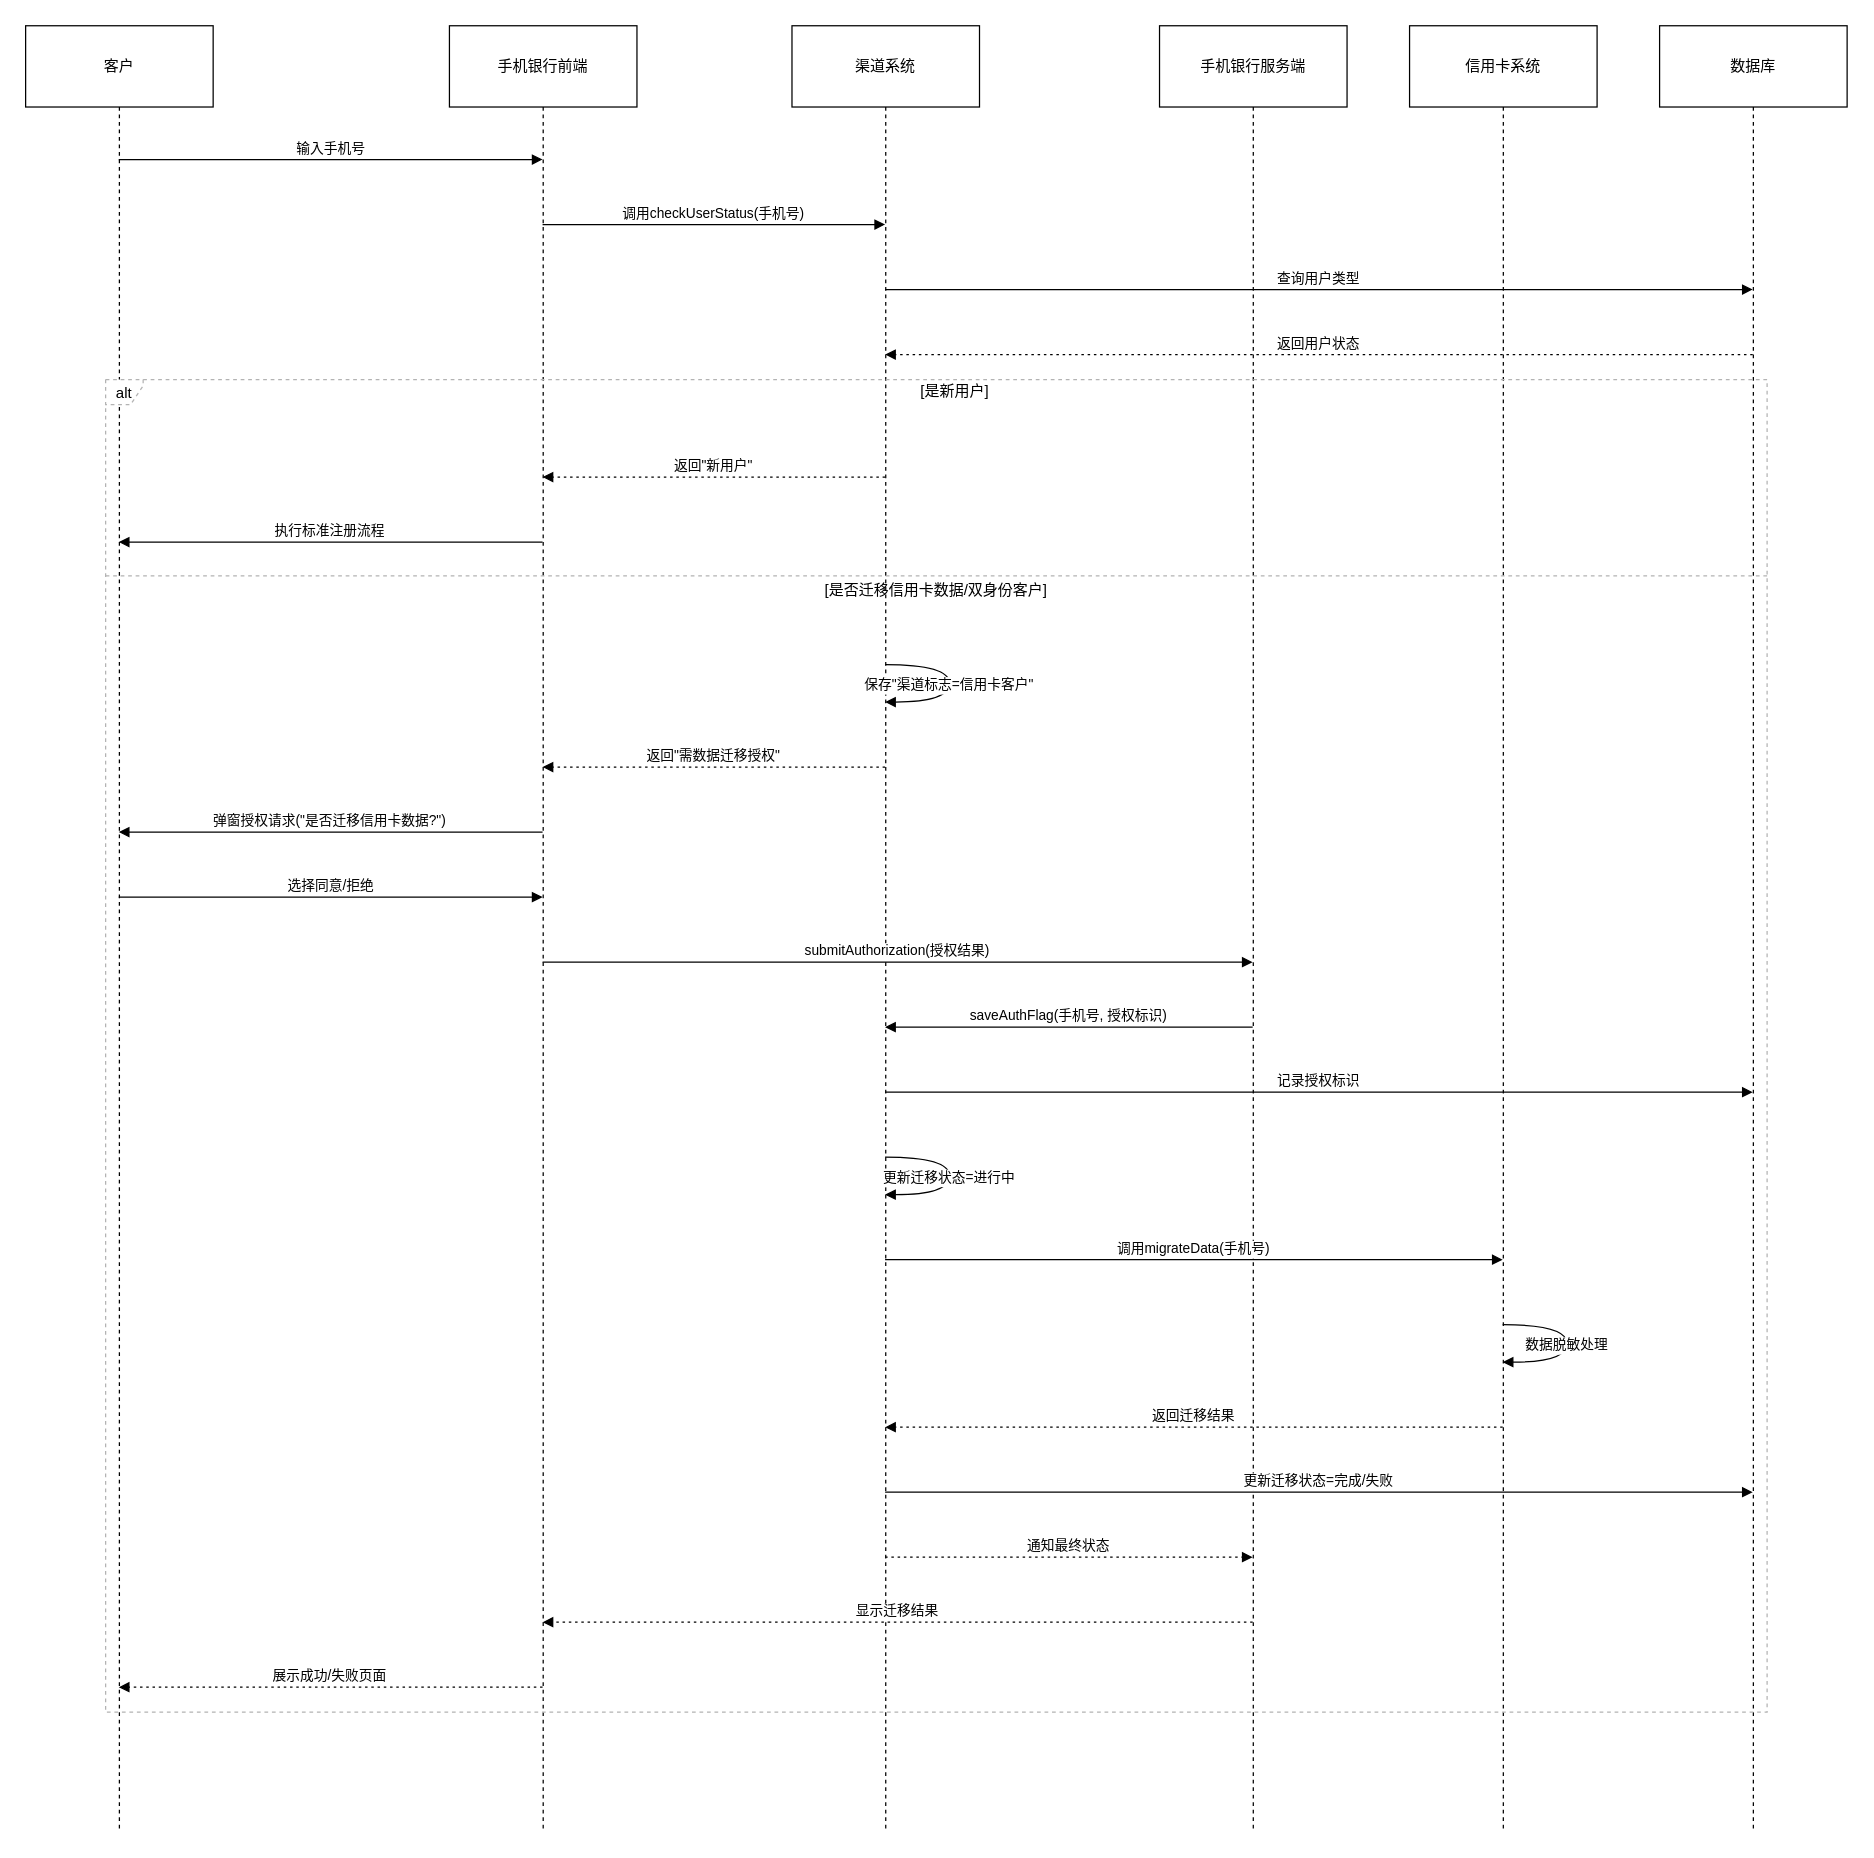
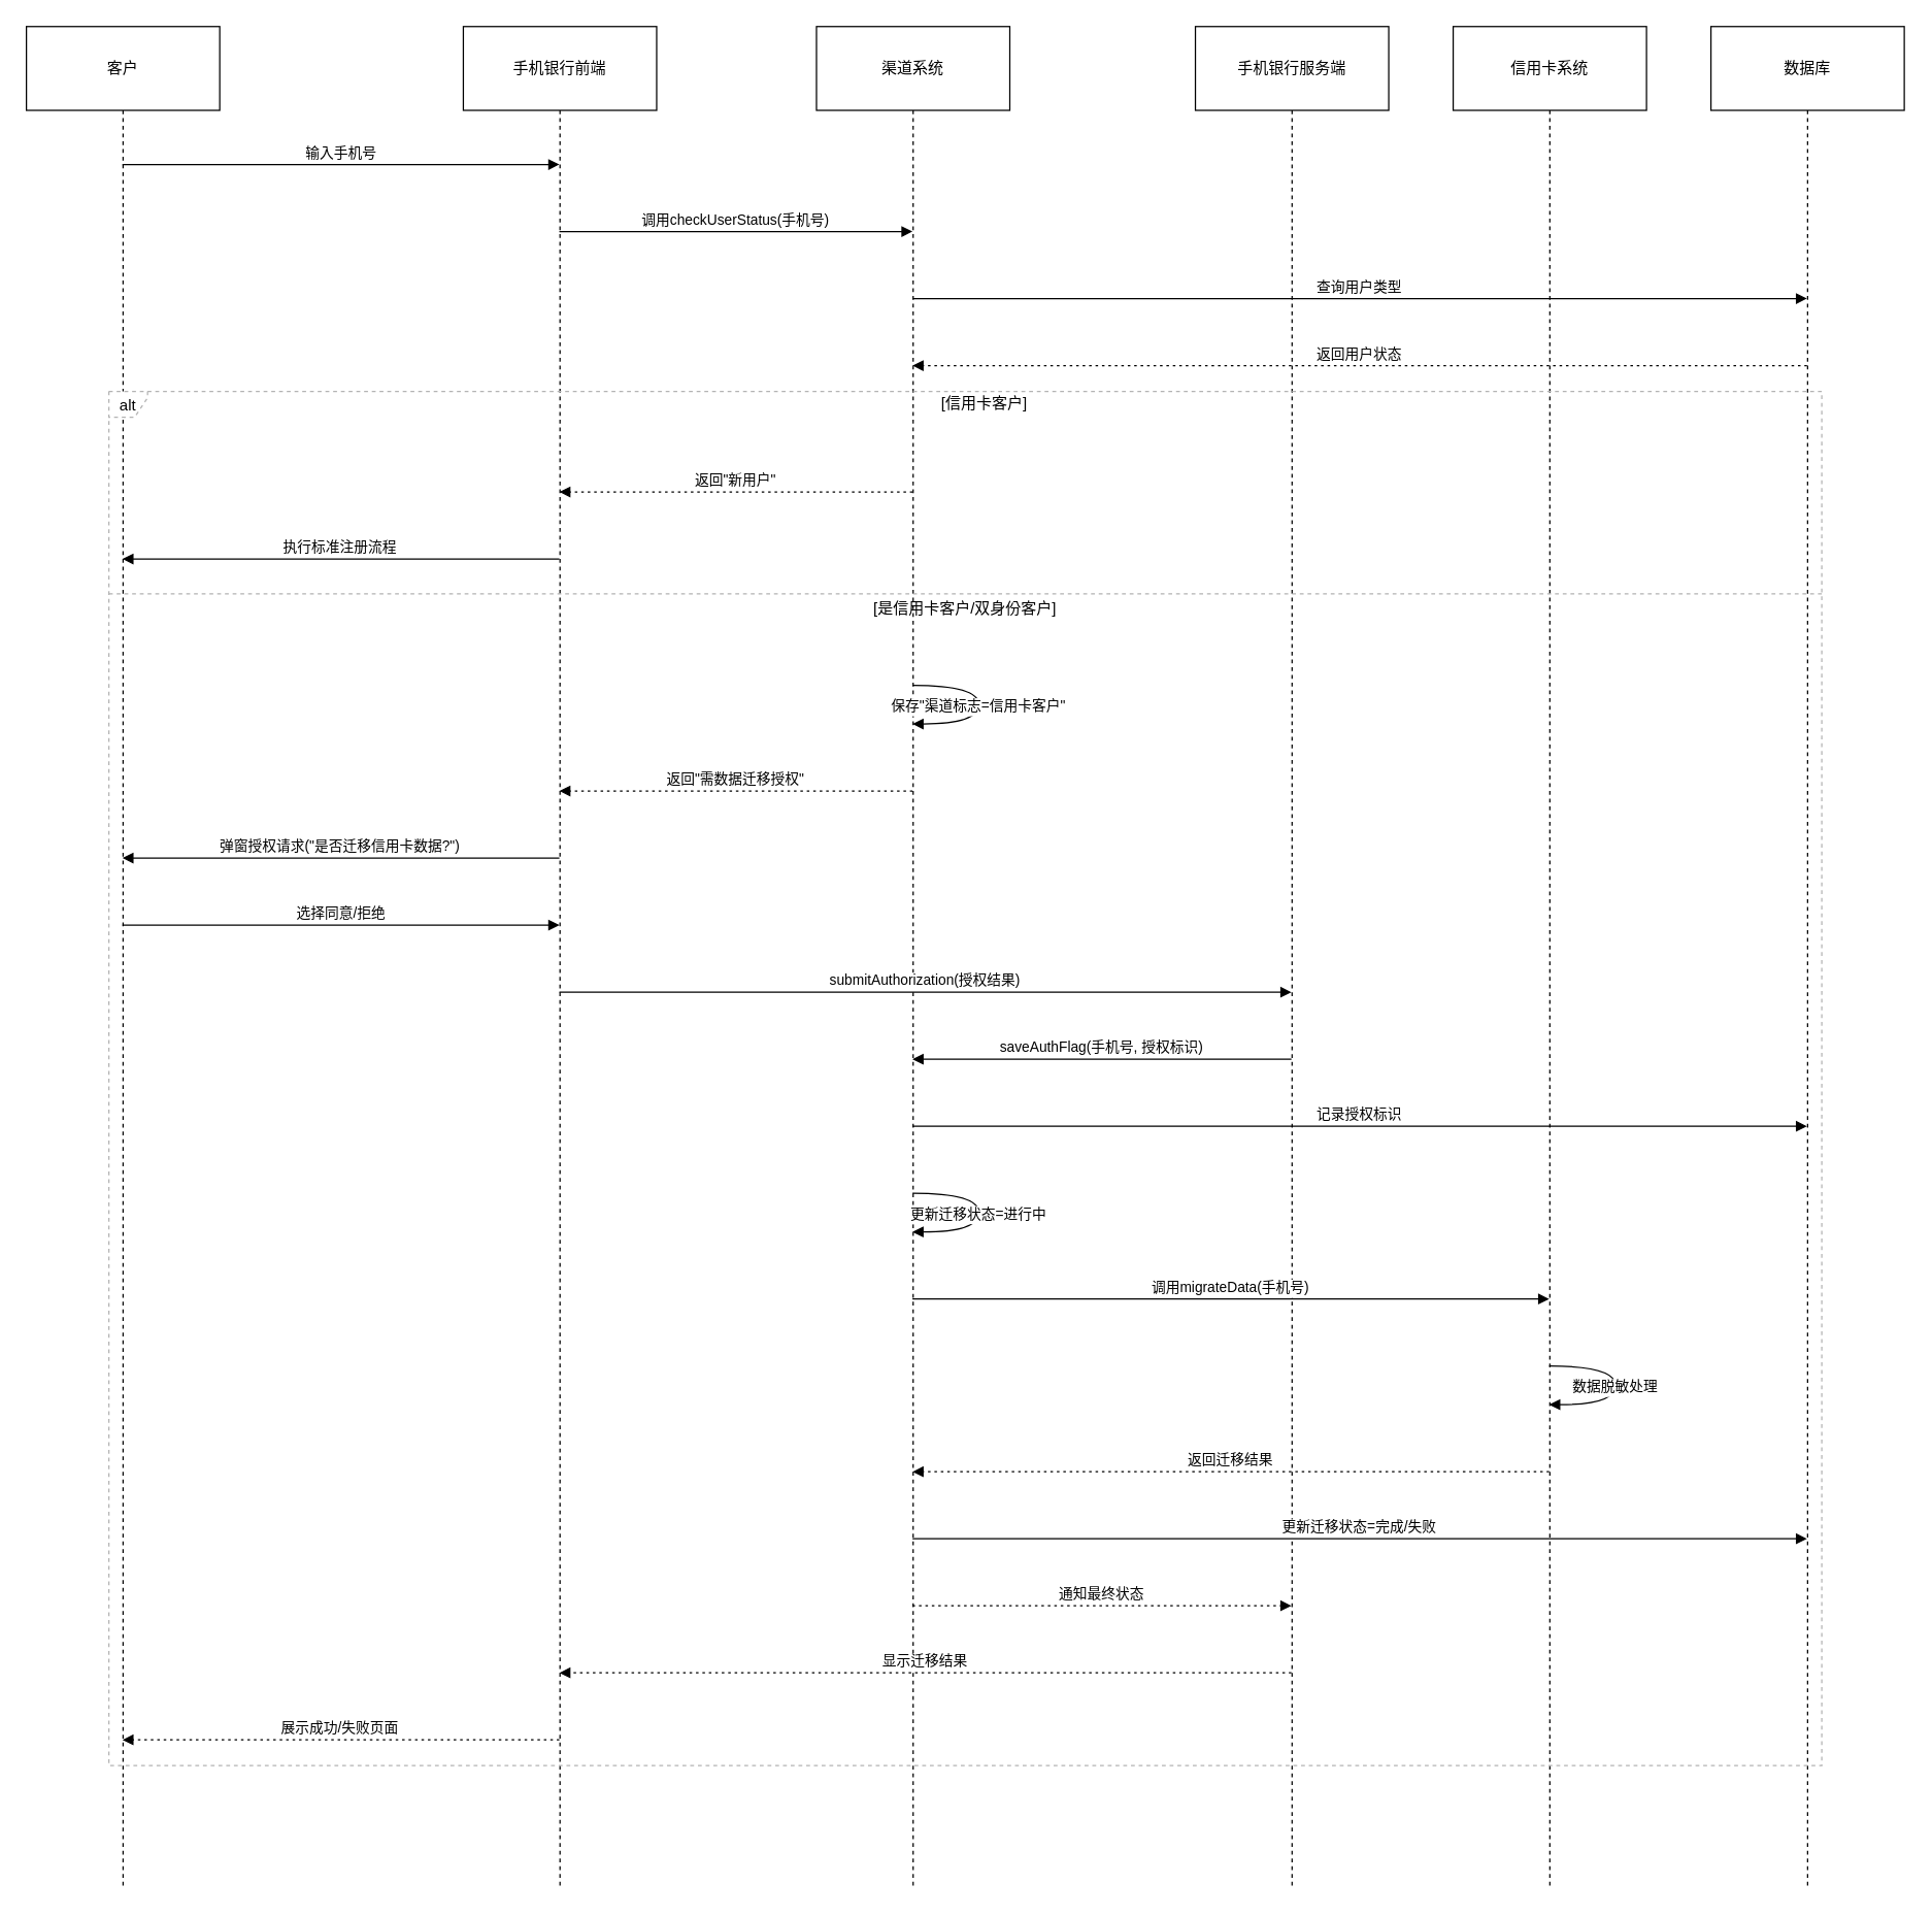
  <mxCell id="0" />
  <mxCell id="1" parent="0" />
  <mxCell id="2" value="客户" style="shape=umlLifeline;perimeter=lifelinePerimeter;whiteSpace=wrap;container=1;dropTarget=0;collapsible=0;recursiveResize=0;outlineConnect=0;portConstraint=eastwest;newEdgeStyle={&quot;edgeStyle&quot;:&quot;elbowEdgeStyle&quot;,&quot;elbow&quot;:&quot;vertical&quot;,&quot;curved&quot;:0,&quot;rounded&quot;:0};size=65;" vertex="1" parent="1"><mxGeometry x="20" y="20" width="150" height="1444" as="geometry" /></mxCell>
  <mxCell id="3" value="手机银行前端" style="shape=umlLifeline;perimeter=lifelinePerimeter;whiteSpace=wrap;container=1;dropTarget=0;collapsible=0;recursiveResize=0;outlineConnect=0;portConstraint=eastwest;newEdgeStyle={&quot;edgeStyle&quot;:&quot;elbowEdgeStyle&quot;,&quot;elbow&quot;:&quot;vertical&quot;,&quot;curved&quot;:0,&quot;rounded&quot;:0};size=65;" vertex="1" parent="1"><mxGeometry x="359" y="20" width="150" height="1444" as="geometry" /></mxCell>
  <mxCell id="4" value="渠道系统" style="shape=umlLifeline;perimeter=lifelinePerimeter;whiteSpace=wrap;container=1;dropTarget=0;collapsible=0;recursiveResize=0;outlineConnect=0;portConstraint=eastwest;newEdgeStyle={&quot;edgeStyle&quot;:&quot;elbowEdgeStyle&quot;,&quot;elbow&quot;:&quot;vertical&quot;,&quot;curved&quot;:0,&quot;rounded&quot;:0};size=65;" vertex="1" parent="1"><mxGeometry x="633" y="20" width="150" height="1444" as="geometry" /></mxCell>
  <mxCell id="5" value="手机银行服务端" style="shape=umlLifeline;perimeter=lifelinePerimeter;whiteSpace=wrap;container=1;dropTarget=0;collapsible=0;recursiveResize=0;outlineConnect=0;portConstraint=eastwest;newEdgeStyle={&quot;edgeStyle&quot;:&quot;elbowEdgeStyle&quot;,&quot;elbow&quot;:&quot;vertical&quot;,&quot;curved&quot;:0,&quot;rounded&quot;:0};size=65;" vertex="1" parent="1"><mxGeometry x="927" y="20" width="150" height="1444" as="geometry" /></mxCell>
  <mxCell id="6" value="信用卡系统" style="shape=umlLifeline;perimeter=lifelinePerimeter;whiteSpace=wrap;container=1;dropTarget=0;collapsible=0;recursiveResize=0;outlineConnect=0;portConstraint=eastwest;newEdgeStyle={&quot;edgeStyle&quot;:&quot;elbowEdgeStyle&quot;,&quot;elbow&quot;:&quot;vertical&quot;,&quot;curved&quot;:0,&quot;rounded&quot;:0};size=65;" vertex="1" parent="1"><mxGeometry x="1127" y="20" width="150" height="1444" as="geometry" /></mxCell>
  <mxCell id="7" value="数据库" style="shape=umlLifeline;perimeter=lifelinePerimeter;whiteSpace=wrap;container=1;dropTarget=0;collapsible=0;recursiveResize=0;outlineConnect=0;portConstraint=eastwest;newEdgeStyle={&quot;edgeStyle&quot;:&quot;elbowEdgeStyle&quot;,&quot;elbow&quot;:&quot;vertical&quot;,&quot;curved&quot;:0,&quot;rounded&quot;:0};size=65;" vertex="1" parent="1"><mxGeometry x="1327" y="20" width="150" height="1444" as="geometry" /></mxCell>
  <mxCell id="8" value="alt" style="shape=umlFrame;dashed=1;pointerEvents=0;dropTarget=0;strokeColor=#B3B3B3;height=20;width=30" vertex="1" parent="1"><mxGeometry x="84" y="303" width="1329" height="1066" as="geometry" /></mxCell>
- <mxCell id="9" value="[是新用户]" style="text;strokeColor=none;fillColor=none;align=center;verticalAlign=middle;whiteSpace=wrap;" vertex="1" parent="8"><mxGeometry x="30" width="1299" height="20" as="geometry" /></mxCell>
- <mxCell id="10" value="[是否迁移信用卡数据/双身份客户]" style="shape=line;dashed=1;whiteSpace=wrap;verticalAlign=top;labelPosition=center;verticalLabelPosition=middle;align=center;strokeColor=#B3B3B3;" vertex="1" parent="8"><mxGeometry y="155" width="1329" height="4" as="geometry" /></mxCell>
+ <mxCell id="9" value="[信用卡客户]" style="text;strokeColor=none;fillColor=none;align=center;verticalAlign=middle;whiteSpace=wrap;" vertex="1" parent="8"><mxGeometry x="30" width="1299" height="20" as="geometry" /></mxCell>
+ <mxCell id="10" value="[是信用卡客户/双身份客户]" style="shape=line;dashed=1;whiteSpace=wrap;verticalAlign=top;labelPosition=center;verticalLabelPosition=middle;align=center;strokeColor=#B3B3B3;" vertex="1" parent="8"><mxGeometry y="155" width="1329" height="4" as="geometry" /></mxCell>
  <mxCell id="11" value="输入手机号" style="verticalAlign=bottom;edgeStyle=elbowEdgeStyle;elbow=vertical;curved=0;rounded=0;endArrow=block;" edge="1" parent="1" source="2" target="3"><mxGeometry relative="1" as="geometry"><Array as="points"><mxPoint x="273" y="127" /></Array></mxGeometry></mxCell>
  <mxCell id="12" value="调用checkUserStatus(手机号)" style="verticalAlign=bottom;edgeStyle=elbowEdgeStyle;elbow=vertical;curved=0;rounded=0;endArrow=block;" edge="1" parent="1" source="3" target="4"><mxGeometry relative="1" as="geometry"><Array as="points"><mxPoint x="580" y="179" /></Array></mxGeometry></mxCell>
  <mxCell id="13" value="查询用户类型" style="verticalAlign=bottom;edgeStyle=elbowEdgeStyle;elbow=vertical;curved=0;rounded=0;endArrow=block;" edge="1" parent="1" source="4" target="7"><mxGeometry relative="1" as="geometry"><Array as="points"><mxPoint x="1064" y="231" /></Array></mxGeometry></mxCell>
  <mxCell id="14" value="返回用户状态" style="verticalAlign=bottom;edgeStyle=elbowEdgeStyle;elbow=vertical;curved=0;rounded=0;dashed=1;dashPattern=2 3;endArrow=block;" edge="1" parent="1" source="7" target="4"><mxGeometry relative="1" as="geometry"><Array as="points"><mxPoint x="1067" y="283" /></Array></mxGeometry></mxCell>
  <mxCell id="15" value="返回&quot;新用户&quot;" style="verticalAlign=bottom;edgeStyle=elbowEdgeStyle;elbow=vertical;curved=0;rounded=0;dashed=1;dashPattern=2 3;endArrow=block;" edge="1" parent="1" source="4" target="3"><mxGeometry relative="1" as="geometry"><Array as="points"><mxPoint x="583" y="381" /></Array></mxGeometry></mxCell>
  <mxCell id="16" value="执行标准注册流程" style="verticalAlign=bottom;edgeStyle=elbowEdgeStyle;elbow=vertical;curved=0;rounded=0;endArrow=block;" edge="1" parent="1" source="3" target="2"><mxGeometry relative="1" as="geometry"><Array as="points"><mxPoint x="276" y="433" /></Array></mxGeometry></mxCell>
  <mxCell id="17" value="保存&quot;渠道标志=信用卡客户&quot;" style="curved=1;endArrow=block;rounded=0;" edge="1" parent="1" source="4" target="4"><mxGeometry relative="1" as="geometry"><Array as="points"><mxPoint x="759" y="531" /><mxPoint x="759" y="561" /></Array></mxGeometry></mxCell>
  <mxCell id="18" value="返回&quot;需数据迁移授权&quot;" style="verticalAlign=bottom;edgeStyle=elbowEdgeStyle;elbow=vertical;curved=0;rounded=0;dashed=1;dashPattern=2 3;endArrow=block;" edge="1" parent="1" source="4" target="3"><mxGeometry relative="1" as="geometry"><Array as="points"><mxPoint x="583" y="613" /></Array></mxGeometry></mxCell>
  <mxCell id="19" value="弹窗授权请求(&quot;是否迁移信用卡数据?&quot;)" style="verticalAlign=bottom;edgeStyle=elbowEdgeStyle;elbow=vertical;curved=0;rounded=0;endArrow=block;" edge="1" parent="1" source="3" target="2"><mxGeometry relative="1" as="geometry"><Array as="points"><mxPoint x="276" y="665" /></Array></mxGeometry></mxCell>
  <mxCell id="20" value="选择同意/拒绝" style="verticalAlign=bottom;edgeStyle=elbowEdgeStyle;elbow=vertical;curved=0;rounded=0;endArrow=block;" edge="1" parent="1" source="2" target="3"><mxGeometry relative="1" as="geometry"><Array as="points"><mxPoint x="273" y="717" /></Array></mxGeometry></mxCell>
  <mxCell id="21" value="submitAuthorization(授权结果)" style="verticalAlign=bottom;edgeStyle=elbowEdgeStyle;elbow=vertical;curved=0;rounded=0;endArrow=block;" edge="1" parent="1" source="3" target="5"><mxGeometry relative="1" as="geometry"><Array as="points"><mxPoint x="727" y="769" /></Array></mxGeometry></mxCell>
  <mxCell id="22" value="saveAuthFlag(手机号, 授权标识)" style="verticalAlign=bottom;edgeStyle=elbowEdgeStyle;elbow=vertical;curved=0;rounded=0;endArrow=block;" edge="1" parent="1" source="5" target="4"><mxGeometry relative="1" as="geometry"><Array as="points"><mxPoint x="867" y="821" /></Array></mxGeometry></mxCell>
  <mxCell id="23" value="记录授权标识" style="verticalAlign=bottom;edgeStyle=elbowEdgeStyle;elbow=vertical;curved=0;rounded=0;endArrow=block;" edge="1" parent="1" source="4" target="7"><mxGeometry relative="1" as="geometry"><Array as="points"><mxPoint x="1064" y="873" /></Array></mxGeometry></mxCell>
  <mxCell id="24" value="更新迁移状态=进行中" style="curved=1;endArrow=block;rounded=0;" edge="1" parent="1" source="4" target="4"><mxGeometry relative="1" as="geometry"><Array as="points"><mxPoint x="759" y="925" /><mxPoint x="759" y="955" /></Array></mxGeometry></mxCell>
  <mxCell id="25" value="调用migrateData(手机号)" style="verticalAlign=bottom;edgeStyle=elbowEdgeStyle;elbow=vertical;curved=0;rounded=0;endArrow=block;" edge="1" parent="1" source="4" target="6"><mxGeometry relative="1" as="geometry"><Array as="points"><mxPoint x="964" y="1007" /></Array></mxGeometry></mxCell>
  <mxCell id="26" value="数据脱敏处理" style="curved=1;endArrow=block;rounded=0;" edge="1" parent="1" source="6" target="6"><mxGeometry relative="1" as="geometry"><Array as="points"><mxPoint x="1253" y="1059" /><mxPoint x="1253" y="1089" /></Array></mxGeometry></mxCell>
  <mxCell id="27" value="返回迁移结果" style="verticalAlign=bottom;edgeStyle=elbowEdgeStyle;elbow=vertical;curved=0;rounded=0;dashed=1;dashPattern=2 3;endArrow=block;" edge="1" parent="1" source="6" target="4"><mxGeometry relative="1" as="geometry"><Array as="points"><mxPoint x="967" y="1141" /></Array></mxGeometry></mxCell>
  <mxCell id="28" value="更新迁移状态=完成/失败" style="verticalAlign=bottom;edgeStyle=elbowEdgeStyle;elbow=vertical;curved=0;rounded=0;endArrow=block;" edge="1" parent="1" source="4" target="7"><mxGeometry relative="1" as="geometry"><Array as="points"><mxPoint x="1064" y="1193" /></Array></mxGeometry></mxCell>
  <mxCell id="29" value="通知最终状态" style="verticalAlign=bottom;edgeStyle=elbowEdgeStyle;elbow=vertical;curved=0;rounded=0;dashed=1;dashPattern=2 3;endArrow=block;" edge="1" parent="1" source="4" target="5"><mxGeometry relative="1" as="geometry"><Array as="points"><mxPoint x="864" y="1245" /></Array></mxGeometry></mxCell>
  <mxCell id="30" value="显示迁移结果" style="verticalAlign=bottom;edgeStyle=elbowEdgeStyle;elbow=vertical;curved=0;rounded=0;dashed=1;dashPattern=2 3;endArrow=block;" edge="1" parent="1" source="5" target="3"><mxGeometry relative="1" as="geometry"><Array as="points"><mxPoint x="730" y="1297" /></Array></mxGeometry></mxCell>
  <mxCell id="31" value="展示成功/失败页面" style="verticalAlign=bottom;edgeStyle=elbowEdgeStyle;elbow=vertical;curved=0;rounded=0;dashed=1;dashPattern=2 3;endArrow=block;" edge="1" parent="1" source="3" target="2"><mxGeometry relative="1" as="geometry"><Array as="points"><mxPoint x="276" y="1349" /></Array></mxGeometry></mxCell>
